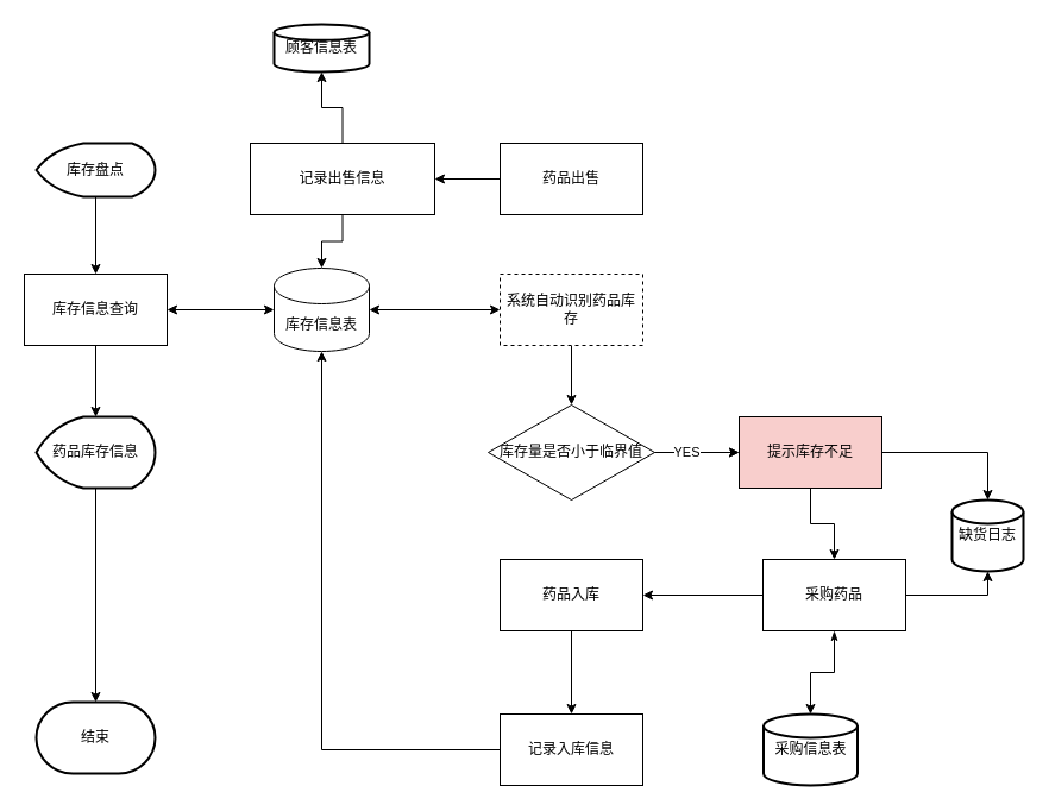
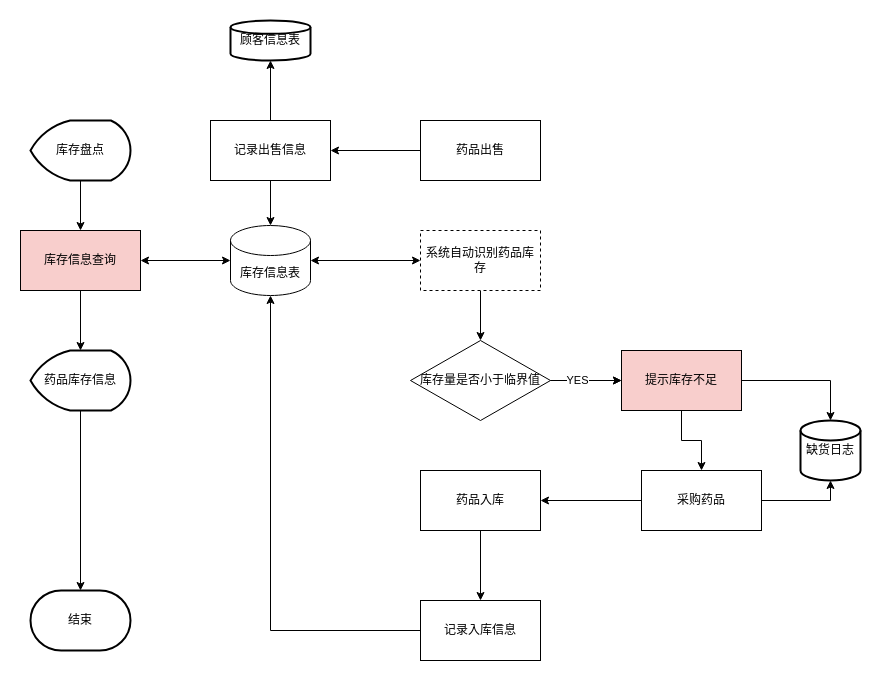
  <mxCell id="0" />
  <mxCell id="1" parent="0" />
  <mxCell id="2" style="edgeStyle=orthogonalEdgeStyle;rounded=0;orthogonalLoop=1;jettySize=auto;html=1;" parent="1" source="3" target="5" edge="1"><mxGeometry relative="1" as="geometry" /></mxCell>
- <mxCell id="3" value="库存盘点" style="strokeWidth=2;html=1;shape=mxgraph.flowchart.display;whiteSpace=wrap;" parent="1" vertex="1"><mxGeometry x="30" y="120" width="100" height="45" as="geometry" /></mxCell>
+ <mxCell id="3" value="库存盘点" style="strokeWidth=2;html=1;shape=mxgraph.flowchart.display;whiteSpace=wrap;" parent="1" vertex="1"><mxGeometry x="30" y="120" width="100" height="60" as="geometry" /></mxCell>
  <mxCell id="4" style="edgeStyle=orthogonalEdgeStyle;rounded=0;orthogonalLoop=1;jettySize=auto;html=1;" parent="1" source="5" target="18" edge="1"><mxGeometry relative="1" as="geometry" /></mxCell>
- <mxCell id="5" value="库存信息查询" style="rounded=0;whiteSpace=wrap;html=1;" parent="1" vertex="1"><mxGeometry x="20" y="230" width="120" height="60" as="geometry" /></mxCell>
+ <mxCell id="5" value="库存信息查询" style="rounded=0;whiteSpace=wrap;html=1;fillColor=#f8cecc;" parent="1" vertex="1"><mxGeometry x="20" y="230" width="120" height="60" as="geometry" /></mxCell>
  <mxCell id="6" value="库存信息表" style="shape=cylinder3;whiteSpace=wrap;html=1;boundedLbl=1;backgroundOutline=1;size=15;" parent="1" vertex="1"><mxGeometry x="230" y="225" width="80" height="70" as="geometry" /></mxCell>
  <mxCell id="7" value="" style="endArrow=classic;startArrow=classic;html=1;rounded=0;" parent="1" source="5" target="6" edge="1"><mxGeometry width="50" height="50" relative="1" as="geometry"><mxPoint x="120" y="270" as="sourcePoint" /><mxPoint x="170" y="220" as="targetPoint" /></mxGeometry></mxCell>
  <mxCell id="8" style="edgeStyle=orthogonalEdgeStyle;rounded=0;orthogonalLoop=1;jettySize=auto;html=1;" parent="1" source="11" target="15" edge="1"><mxGeometry relative="1" as="geometry" /></mxCell>
  <mxCell id="9" value="" style="edgeStyle=orthogonalEdgeStyle;rounded=0;orthogonalLoop=1;jettySize=auto;html=1;" parent="1" source="11" target="15" edge="1"><mxGeometry relative="1" as="geometry" /></mxCell>
  <mxCell id="10" value="YES" style="edgeLabel;html=1;align=center;verticalAlign=middle;resizable=0;points=[];" parent="9" vertex="1" connectable="0"><mxGeometry x="-0.267" y="1" relative="1" as="geometry"><mxPoint as="offset" /></mxGeometry></mxCell>
  <mxCell id="11" value="库存量是否小于临界值" style="rhombus;whiteSpace=wrap;html=1;" parent="1" vertex="1"><mxGeometry x="410" y="340" width="140" height="80" as="geometry" /></mxCell>
  <mxCell id="12" style="edgeStyle=orthogonalEdgeStyle;rounded=0;orthogonalLoop=1;jettySize=auto;html=1;" parent="1" source="13" target="11" edge="1"><mxGeometry relative="1" as="geometry" /></mxCell>
  <mxCell id="13" value="系统自动识别药品库存" style="rounded=0;whiteSpace=wrap;html=1;dashed=1;" parent="1" vertex="1"><mxGeometry x="420" y="230" width="120" height="60" as="geometry" /></mxCell>
  <mxCell id="14" style="edgeStyle=orthogonalEdgeStyle;rounded=0;orthogonalLoop=1;jettySize=auto;html=1;" parent="1" source="15" target="21" edge="1"><mxGeometry relative="1" as="geometry" /></mxCell>
  <mxCell id="15" value="提示库存不足" style="rounded=0;whiteSpace=wrap;html=1;fillColor=#f8cecc;" parent="1" vertex="1"><mxGeometry x="621" y="350" width="120" height="60" as="geometry" /></mxCell>
  <mxCell id="16" value="" style="endArrow=classic;startArrow=classic;html=1;rounded=0;" parent="1" source="13" target="6" edge="1"><mxGeometry width="50" height="50" relative="1" as="geometry"><mxPoint x="240" y="330" as="sourcePoint" /><mxPoint x="290" y="280" as="targetPoint" /></mxGeometry></mxCell>
  <mxCell id="17" style="edgeStyle=orthogonalEdgeStyle;rounded=0;orthogonalLoop=1;jettySize=auto;html=1;" parent="1" source="18" target="22" edge="1"><mxGeometry relative="1" as="geometry" /></mxCell>
  <mxCell id="18" value="药品库存信息" style="strokeWidth=2;html=1;shape=mxgraph.flowchart.display;whiteSpace=wrap;" parent="1" vertex="1"><mxGeometry x="30" y="350" width="100" height="60" as="geometry" /></mxCell>
  <mxCell id="19" style="edgeStyle=orthogonalEdgeStyle;rounded=0;orthogonalLoop=1;jettySize=auto;html=1;" parent="1" source="21" target="24" edge="1"><mxGeometry relative="1" as="geometry"><mxPoint x="480" y="730" as="targetPoint" /></mxGeometry></mxCell>
- <mxCell id="20" style="edgeStyle=orthogonalEdgeStyle;rounded=0;orthogonalLoop=1;jettySize=auto;html=1;exitX=0.5;exitY=1;exitDx=0;exitDy=0;startArrow=classicThin;startFill=1;entryX=0.5;entryY=0;entryDx=0;entryDy=0;entryPerimeter=0;" parent="1" source="21" target="34" edge="1"><mxGeometry relative="1" as="geometry"><mxPoint x="681.364" y="630" as="targetPoint" /></mxGeometry></mxCell>
  <mxCell id="21" value="采购药品" style="rounded=0;whiteSpace=wrap;html=1;" parent="1" vertex="1"><mxGeometry x="641" y="470" width="120" height="60" as="geometry" /></mxCell>
  <mxCell id="22" value="结束" style="strokeWidth=2;html=1;shape=mxgraph.flowchart.terminator;whiteSpace=wrap;" parent="1" vertex="1"><mxGeometry x="30" y="590" width="100" height="60" as="geometry" /></mxCell>
  <mxCell id="23" style="edgeStyle=orthogonalEdgeStyle;rounded=0;orthogonalLoop=1;jettySize=auto;html=1;" parent="1" source="24" target="30" edge="1"><mxGeometry relative="1" as="geometry" /></mxCell>
  <mxCell id="24" value="药品入库" style="rounded=0;whiteSpace=wrap;html=1;" parent="1" vertex="1"><mxGeometry x="420" y="470" width="120" height="60" as="geometry" /></mxCell>
  <mxCell id="25" style="edgeStyle=orthogonalEdgeStyle;rounded=0;orthogonalLoop=1;jettySize=auto;html=1;" parent="1" source="26" target="28" edge="1"><mxGeometry relative="1" as="geometry" /></mxCell>
  <mxCell id="26" value="药品出售" style="rounded=0;whiteSpace=wrap;html=1;" parent="1" vertex="1"><mxGeometry x="420" y="120" width="120" height="60" as="geometry" /></mxCell>
  <mxCell id="27" style="edgeStyle=orthogonalEdgeStyle;rounded=0;orthogonalLoop=1;jettySize=auto;html=1;" parent="1" source="28" target="6" edge="1"><mxGeometry relative="1" as="geometry" /></mxCell>
- <mxCell id="28" value="记录出售信息" style="rounded=0;whiteSpace=wrap;html=1;" parent="1" vertex="1"><mxGeometry x="210" y="120" width="155" height="60" as="geometry" /></mxCell>
+ <mxCell id="28" value="记录出售信息" style="rounded=0;whiteSpace=wrap;html=1;" parent="1" vertex="1"><mxGeometry x="210" y="120" width="120" height="60" as="geometry" /></mxCell>
  <mxCell id="29" style="edgeStyle=orthogonalEdgeStyle;rounded=0;orthogonalLoop=1;jettySize=auto;html=1;" parent="1" source="30" target="6" edge="1"><mxGeometry relative="1" as="geometry" /></mxCell>
  <mxCell id="30" value="记录入库信息" style="rounded=0;whiteSpace=wrap;html=1;" parent="1" vertex="1"><mxGeometry x="420" y="600" width="120" height="60" as="geometry" /></mxCell>
  <mxCell id="31" value="顾客信息表" style="strokeWidth=2;html=1;shape=mxgraph.flowchart.database;whiteSpace=wrap;" parent="1" vertex="1"><mxGeometry x="230" y="20" width="80" height="40" as="geometry" /></mxCell>
  <mxCell id="32" style="edgeStyle=orthogonalEdgeStyle;rounded=0;orthogonalLoop=1;jettySize=auto;html=1;exitX=0.5;exitY=0;exitDx=0;exitDy=0;entryX=0.5;entryY=1;entryDx=0;entryDy=0;entryPerimeter=0;" parent="1" source="28" target="31" edge="1"><mxGeometry relative="1" as="geometry" /></mxCell>
  <mxCell id="33" style="edgeStyle=orthogonalEdgeStyle;rounded=0;orthogonalLoop=1;jettySize=auto;html=1;exitX=0.5;exitY=1;exitDx=0;exitDy=0;" parent="1" source="21" target="21" edge="1"><mxGeometry relative="1" as="geometry" /></mxCell>
- <mxCell id="34" value="采购信息表" style="strokeWidth=2;html=1;shape=mxgraph.flowchart.database;whiteSpace=wrap;" parent="1" vertex="1"><mxGeometry x="641.5" y="600" width="79" height="60" as="geometry" /></mxCell>
  <mxCell id="35" value="缺货日志" style="strokeWidth=2;html=1;shape=mxgraph.flowchart.database;whiteSpace=wrap;" vertex="1" parent="1"><mxGeometry x="800" y="420" width="60" height="60" as="geometry" /></mxCell>
  <mxCell id="36" style="edgeStyle=orthogonalEdgeStyle;rounded=0;orthogonalLoop=1;jettySize=auto;html=1;exitX=1;exitY=0.5;exitDx=0;exitDy=0;entryX=0.5;entryY=0;entryDx=0;entryDy=0;entryPerimeter=0;" edge="1" parent="1" source="15" target="35"><mxGeometry relative="1" as="geometry" /></mxCell>
  <mxCell id="37" style="edgeStyle=orthogonalEdgeStyle;rounded=0;orthogonalLoop=1;jettySize=auto;html=1;exitX=1;exitY=0.5;exitDx=0;exitDy=0;entryX=0.5;entryY=1;entryDx=0;entryDy=0;entryPerimeter=0;" edge="1" parent="1" source="21" target="35"><mxGeometry relative="1" as="geometry" /></mxCell>
